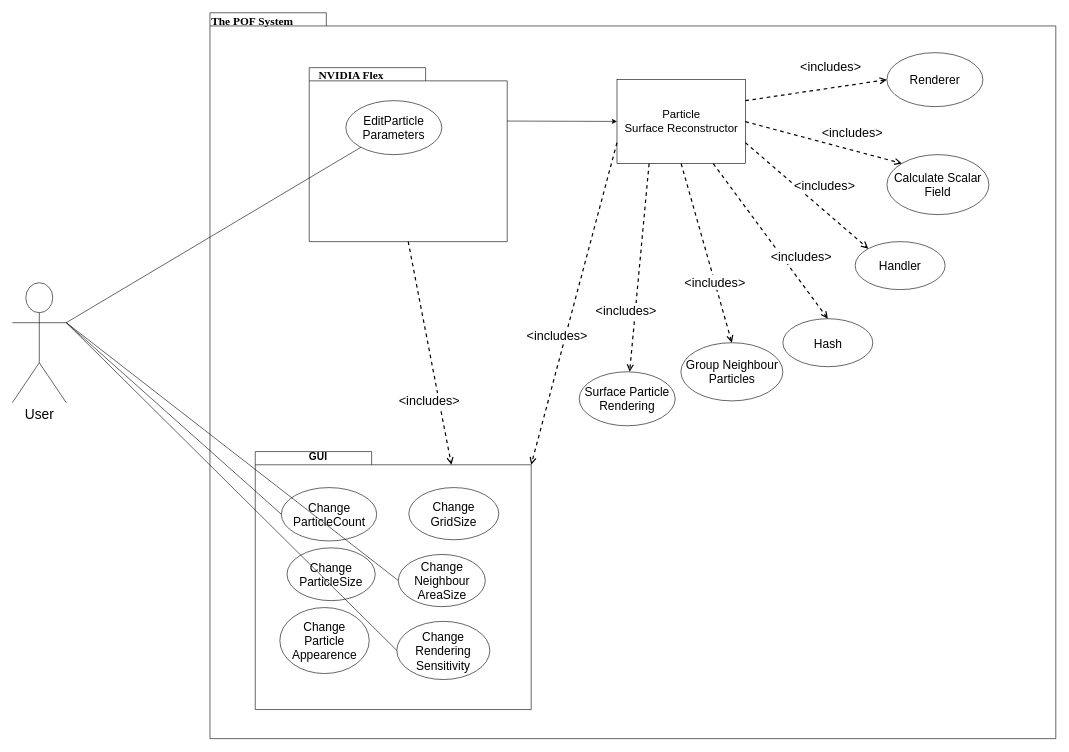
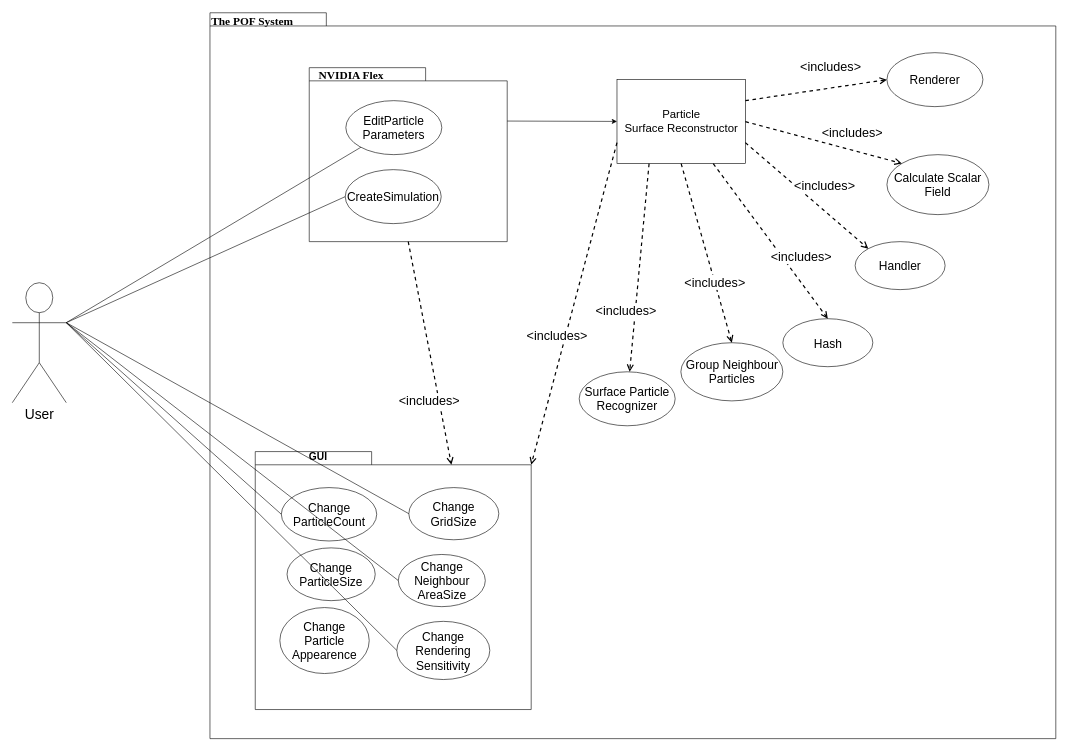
  <mxCell id="0" />
  <mxCell id="1" parent="0" />
  <mxCell id="2" value="" style="shape=folder;fontStyle=1;spacingTop=10;tabWidth=194;tabHeight=22;tabPosition=left;html=1;rounded=0;shadow=0;comic=0;labelBackgroundColor=none;strokeWidth=1;fillColor=none;fontFamily=Verdana;fontSize=10;align=center;" parent="1" vertex="1"><mxGeometry x="349.5" y="20.5" width="1410" height="1210" as="geometry" /></mxCell>
  <mxCell id="3" value="&lt;b style=&quot;font-size: 19px;&quot;&gt;&lt;font face=&quot;Times New Roman&quot; style=&quot;font-size: 19px;&quot;&gt;The POF System&lt;/font&gt;&lt;/b&gt;" style="text;html=1;align=left;verticalAlign=top;spacingTop=-4;fontSize=19;fontFamily=Verdana" parent="1" vertex="1"><mxGeometry x="349.5" y="20.5" width="151" height="20" as="geometry" /></mxCell>
  <mxCell id="4" value="User&lt;br style=&quot;font-size: 23px;&quot;&gt;" style="shape=umlActor;verticalLabelPosition=bottom;labelBackgroundColor=#ffffff;verticalAlign=top;html=1;outlineConnect=0;fontSize=23;fontStyle=0" parent="1" vertex="1"><mxGeometry x="20" y="470.5" width="90" height="200" as="geometry" /></mxCell>
  <mxCell id="5" value="" style="endArrow=classic;html=1;exitX=0;exitY=0;exitDx=330;exitDy=89;exitPerimeter=0;" parent="1" source="20" target="6" edge="1"><mxGeometry width="50" height="50" relative="1" as="geometry"><mxPoint x="661" y="264" as="sourcePoint" /><mxPoint x="925" y="622" as="targetPoint" /></mxGeometry></mxCell>
  <mxCell id="6" value="&lt;font style=&quot;font-size: 19px&quot;&gt;Particle&lt;br&gt;Surface Reconstructor&lt;/font&gt;" style="html=1;" parent="1" vertex="1"><mxGeometry x="1028" y="132" width="214" height="140" as="geometry" /></mxCell>
  <mxCell id="7" value="&lt;font style=&quot;font-size: 20px&quot;&gt;Calculate Scalar Field&lt;/font&gt;" style="ellipse;whiteSpace=wrap;html=1;" parent="1" vertex="1"><mxGeometry x="1478" y="257" width="170" height="100" as="geometry" /></mxCell>
  <mxCell id="8" value="&lt;font style=&quot;font-size: 20px&quot;&gt;Handler&lt;/font&gt;" style="ellipse;whiteSpace=wrap;html=1;" parent="1" vertex="1"><mxGeometry x="1425" y="402" width="150" height="80" as="geometry" /></mxCell>
- <mxCell id="9" value="&lt;font style=&quot;font-size: 20px&quot;&gt;Surface Particle Rendering&lt;/font&gt;" style="ellipse;whiteSpace=wrap;html=1;" parent="1" vertex="1"><mxGeometry x="965" y="619" width="160" height="90" as="geometry" /></mxCell>
+ <mxCell id="9" value="&lt;font style=&quot;font-size: 20px&quot;&gt;Surface Particle Recognizer&lt;/font&gt;" style="ellipse;whiteSpace=wrap;html=1;" parent="1" vertex="1"><mxGeometry x="965" y="619" width="160" height="90" as="geometry" /></mxCell>
  <mxCell id="10" value="&lt;span style=&quot;font-size: 20px&quot;&gt;Renderer&lt;/span&gt;" style="ellipse;whiteSpace=wrap;html=1;" parent="1" vertex="1"><mxGeometry x="1478" y="87" width="160" height="90" as="geometry" /></mxCell>
  <mxCell id="11" value="&lt;font style=&quot;font-size: 20px&quot;&gt;Group Neighbour Particles&lt;/font&gt;" style="ellipse;whiteSpace=wrap;html=1;" parent="1" vertex="1"><mxGeometry x="1134.5" y="570.5" width="170" height="97" as="geometry" /></mxCell>
  <mxCell id="12" value="" style="shape=folder;fontStyle=1;spacingTop=10;tabWidth=194;tabHeight=22;tabPosition=left;html=1;rounded=0;shadow=0;comic=0;labelBackgroundColor=none;strokeWidth=1;fillColor=none;fontFamily=Verdana;fontSize=10;align=center;" parent="1" vertex="1"><mxGeometry x="425" y="752" width="460" height="430" as="geometry" /></mxCell>
  <mxCell id="13" value="&lt;b style=&quot;font-size: 17px&quot;&gt;GUI&lt;/b&gt;" style="text;html=1;strokeColor=none;fillColor=none;align=center;verticalAlign=middle;whiteSpace=wrap;rounded=0;fontSize=17;" parent="1" vertex="1"><mxGeometry x="445" y="752" width="170" height="20" as="geometry" /></mxCell>
  <mxCell id="14" value="&lt;font style=&quot;font-size: 20px&quot;&gt;Change&lt;br&gt;ParticleCount&lt;/font&gt;" style="ellipse;whiteSpace=wrap;html=1;" parent="1" vertex="1"><mxGeometry x="468.5" y="812" width="159" height="89" as="geometry" /></mxCell>
  <mxCell id="15" value="&lt;font style=&quot;font-size: 20px&quot;&gt;Change&lt;br&gt;ParticleSize&lt;/font&gt;" style="ellipse;whiteSpace=wrap;html=1;" parent="1" vertex="1"><mxGeometry x="478" y="912.5" width="147" height="88" as="geometry" /></mxCell>
  <mxCell id="16" value="&lt;font style=&quot;font-size: 20px&quot;&gt;Change&lt;br&gt;Particle&lt;br&gt;Appearence&lt;/font&gt;" style="ellipse;whiteSpace=wrap;html=1;" parent="1" vertex="1"><mxGeometry x="466" y="1012" width="149" height="110" as="geometry" /></mxCell>
  <mxCell id="17" value="&lt;font style=&quot;font-size: 20px&quot;&gt;Change&lt;br&gt;GridSize&lt;br&gt;&lt;/font&gt;" style="ellipse;whiteSpace=wrap;html=1;" parent="1" vertex="1"><mxGeometry x="681" y="812" width="150" height="87" as="geometry" /></mxCell>
  <mxCell id="18" value="&lt;font style=&quot;font-size: 20px&quot;&gt;Change&lt;br&gt;Neighbour&lt;br&gt;AreaSize&lt;br&gt;&lt;/font&gt;" style="ellipse;whiteSpace=wrap;html=1;" parent="1" vertex="1"><mxGeometry x="663.5" y="923.5" width="145" height="87" as="geometry" /></mxCell>
  <mxCell id="19" value="&lt;font style=&quot;font-size: 20px&quot;&gt;Change&lt;br&gt;Rendering&lt;br&gt;Sensitivity&lt;br&gt;&lt;/font&gt;" style="ellipse;whiteSpace=wrap;html=1;" parent="1" vertex="1"><mxGeometry x="661" y="1035" width="155" height="97" as="geometry" /></mxCell>
  <mxCell id="20" value="" style="shape=folder;fontStyle=1;spacingTop=10;tabWidth=194;tabHeight=22;tabPosition=left;html=1;rounded=0;shadow=0;comic=0;labelBackgroundColor=none;strokeWidth=1;fillColor=none;fontFamily=Verdana;fontSize=10;align=center;" parent="1" vertex="1"><mxGeometry x="515" y="112" width="330" height="290" as="geometry" /></mxCell>
+ <mxCell id="21" value="&lt;font style=&quot;font-size: 20px&quot;&gt;CreateSimulation&lt;/font&gt;" style="ellipse;whiteSpace=wrap;html=1;" parent="1" vertex="1"><mxGeometry x="575" y="282" width="160" height="90" as="geometry" /></mxCell>
  <mxCell id="22" value="&lt;font style=&quot;font-size: 20px&quot;&gt;EditParticle&lt;br&gt;Parameters&lt;/font&gt;" style="ellipse;whiteSpace=wrap;html=1;" parent="1" vertex="1"><mxGeometry x="576" y="167" width="160" height="90" as="geometry" /></mxCell>
  <mxCell id="23" value="&lt;b style=&quot;font-size: 19px&quot;&gt;&lt;font face=&quot;Times New Roman&quot; style=&quot;font-size: 19px&quot;&gt;NVIDIA Flex&lt;/font&gt;&lt;/b&gt;" style="text;html=1;align=left;verticalAlign=top;spacingTop=-4;fontSize=19;fontFamily=Verdana" parent="1" vertex="1"><mxGeometry x="529" y="112" width="151" height="20" as="geometry" /></mxCell>
  <mxCell id="24" value="" style="endArrow=none;html=1;fontSize=19;entryX=0;entryY=0.5;entryDx=0;entryDy=0;exitX=1;exitY=0.333;exitDx=0;exitDy=0;exitPerimeter=0;" parent="1" source="4" target="14" edge="1"><mxGeometry width="50" height="50" relative="1" as="geometry"><mxPoint x="115" y="822" as="sourcePoint" /><mxPoint x="165" y="772" as="targetPoint" /></mxGeometry></mxCell>
+ <mxCell id="25" value="" style="endArrow=none;html=1;fontSize=19;entryX=0;entryY=0.5;entryDx=0;entryDy=0;exitX=1;exitY=0.333;exitDx=0;exitDy=0;exitPerimeter=0;" parent="1" source="4" target="17" edge="1"><mxGeometry width="50" height="50" relative="1" as="geometry"><mxPoint x="-205" y="727.167" as="sourcePoint" /><mxPoint x="152" y="1062" as="targetPoint" /></mxGeometry></mxCell>
  <mxCell id="26" value="" style="endArrow=none;html=1;fontSize=19;entryX=0;entryY=0.5;entryDx=0;entryDy=0;exitX=1;exitY=0.333;exitDx=0;exitDy=0;exitPerimeter=0;" parent="1" source="4" target="18" edge="1"><mxGeometry width="50" height="50" relative="1" as="geometry"><mxPoint x="-247" y="767.667" as="sourcePoint" /><mxPoint x="110" y="1102.5" as="targetPoint" /></mxGeometry></mxCell>
  <mxCell id="27" value="" style="endArrow=none;html=1;fontSize=19;entryX=0;entryY=0.5;entryDx=0;entryDy=0;exitX=1;exitY=0.333;exitDx=0;exitDy=0;exitPerimeter=0;" parent="1" source="4" target="19" edge="1"><mxGeometry width="50" height="50" relative="1" as="geometry"><mxPoint x="-165" y="727.167" as="sourcePoint" /><mxPoint x="192" y="1062" as="targetPoint" /></mxGeometry></mxCell>
+ <mxCell id="28" value="" style="endArrow=none;html=1;fontSize=19;entryX=0;entryY=0.5;entryDx=0;entryDy=0;exitX=1;exitY=0.333;exitDx=0;exitDy=0;exitPerimeter=0;" parent="1" source="4" target="21" edge="1"><mxGeometry width="50" height="50" relative="1" as="geometry"><mxPoint x="0.5" y="262.667" as="sourcePoint" /><mxPoint x="551.5" y="581" as="targetPoint" /></mxGeometry></mxCell>
  <mxCell id="29" value="" style="endArrow=none;html=1;fontSize=19;exitX=1;exitY=0.333;exitDx=0;exitDy=0;exitPerimeter=0;" parent="1" source="4" target="22" edge="1"><mxGeometry width="50" height="50" relative="1" as="geometry"><mxPoint x="-106" y="247.167" as="sourcePoint" /><mxPoint x="445" y="565.5" as="targetPoint" /></mxGeometry></mxCell>
  <mxCell id="30" value="&lt;font style=&quot;font-size: 20px&quot;&gt;Hash&lt;/font&gt;" style="ellipse;whiteSpace=wrap;html=1;" parent="1" vertex="1"><mxGeometry x="1304.5" y="530.5" width="150" height="80" as="geometry" /></mxCell>
  <mxCell id="31" value="&lt;font style=&quot;font-size: 21px;&quot;&gt;&amp;lt;includes&amp;gt;&lt;/font&gt;" style="html=1;verticalAlign=bottom;endArrow=open;dashed=1;endSize=8;entryX=0;entryY=0;entryDx=327;entryDy=22;exitX=0.5;exitY=1;exitDx=0;exitDy=0;exitPerimeter=0;strokeWidth=2;fontSize=21;entryPerimeter=0;" edge="1" parent="1" source="20" target="12"><mxGeometry x="0.486" y="-19" relative="1" as="geometry"><mxPoint x="645" y="642" as="sourcePoint" /><mxPoint x="725" y="642" as="targetPoint" /><mxPoint as="offset" /></mxGeometry></mxCell>
  <mxCell id="32" value="&lt;font style=&quot;font-size: 21px;&quot;&gt;&amp;lt;includes&amp;gt;&lt;/font&gt;" style="html=1;verticalAlign=bottom;endArrow=open;dashed=1;endSize=8;entryX=0;entryY=0;entryDx=460;entryDy=22;exitX=0;exitY=0.75;exitDx=0;exitDy=0;strokeWidth=2;fontSize=21;shadow=0;entryPerimeter=0;" edge="1" parent="1" source="6" target="12"><mxGeometry x="0.264" y="-10" relative="1" as="geometry"><mxPoint x="915" y="258.5" as="sourcePoint" /><mxPoint x="987" y="630.5" as="targetPoint" /><mxPoint as="offset" /></mxGeometry></mxCell>
  <mxCell id="33" value="&lt;font style=&quot;font-size: 21px;&quot;&gt;&amp;lt;includes&amp;gt;&lt;/font&gt;" style="html=1;verticalAlign=bottom;endArrow=open;dashed=1;endSize=8;strokeWidth=2;fontSize=21;exitX=0.25;exitY=1;exitDx=0;exitDy=0;" edge="1" parent="1" source="6" target="9"><mxGeometry x="0.506" y="-14" relative="1" as="geometry"><mxPoint x="1054.5" y="272" as="sourcePoint" /><mxPoint x="1126.5" y="644" as="targetPoint" /><mxPoint as="offset" /></mxGeometry></mxCell>
  <mxCell id="34" value="&lt;font style=&quot;font-size: 21px;&quot;&gt;&amp;lt;includes&amp;gt;&lt;/font&gt;" style="html=1;verticalAlign=bottom;endArrow=open;dashed=1;endSize=8;entryX=0.5;entryY=0;entryDx=0;entryDy=0;exitX=0.5;exitY=1;exitDx=0;exitDy=0;strokeWidth=2;fontSize=21;" edge="1" parent="1" source="6" target="11"><mxGeometry x="0.418" y="-4" relative="1" as="geometry"><mxPoint x="1185" y="307" as="sourcePoint" /><mxPoint x="1257" y="679" as="targetPoint" /><mxPoint as="offset" /></mxGeometry></mxCell>
  <mxCell id="35" value="&lt;font style=&quot;font-size: 21px;&quot;&gt;&amp;lt;includes&amp;gt;&lt;/font&gt;" style="html=1;verticalAlign=bottom;endArrow=open;dashed=1;endSize=8;entryX=0.5;entryY=0;entryDx=0;entryDy=0;exitX=0.75;exitY=1;exitDx=0;exitDy=0;strokeWidth=2;fontSize=21;" edge="1" parent="1" source="6" target="30"><mxGeometry x="0.393" y="17" relative="1" as="geometry"><mxPoint x="1285" y="267.5" as="sourcePoint" /><mxPoint x="1357" y="639.5" as="targetPoint" /><mxPoint as="offset" /></mxGeometry></mxCell>
  <mxCell id="36" value="&lt;font style=&quot;font-size: 21px;&quot;&gt;&amp;lt;includes&amp;gt;&lt;/font&gt;" style="html=1;verticalAlign=bottom;endArrow=open;dashed=1;endSize=8;entryX=0;entryY=0.5;entryDx=0;entryDy=0;exitX=1;exitY=0.25;exitDx=0;exitDy=0;strokeWidth=2;fontSize=21;" edge="1" parent="1" source="6" target="10"><mxGeometry x="0.222" y="21" relative="1" as="geometry"><mxPoint x="1353" y="202" as="sourcePoint" /><mxPoint x="1425" y="574" as="targetPoint" /><mxPoint x="1" as="offset" /></mxGeometry></mxCell>
  <mxCell id="37" value="&lt;font style=&quot;font-size: 21px;&quot;&gt;&amp;lt;includes&amp;gt;&lt;/font&gt;" style="html=1;verticalAlign=bottom;endArrow=open;dashed=1;endSize=8;entryX=0;entryY=0;entryDx=0;entryDy=0;exitX=1;exitY=0.5;exitDx=0;exitDy=0;strokeWidth=2;fontSize=21;" edge="1" parent="1" source="6" target="7"><mxGeometry x="0.337" y="14" relative="1" as="geometry"><mxPoint x="1315" y="253.5" as="sourcePoint" /><mxPoint x="1387" y="625.5" as="targetPoint" /><mxPoint as="offset" /></mxGeometry></mxCell>
  <mxCell id="38" value="&lt;font style=&quot;font-size: 21px;&quot;&gt;&amp;lt;includes&amp;gt;&lt;/font&gt;" style="html=1;verticalAlign=bottom;endArrow=open;dashed=1;endSize=8;entryX=0;entryY=0;entryDx=0;entryDy=0;exitX=1;exitY=0.75;exitDx=0;exitDy=0;strokeWidth=2;fontSize=21;" edge="1" parent="1" source="6" target="8"><mxGeometry x="0.16" y="20" relative="1" as="geometry"><mxPoint x="1315" y="282" as="sourcePoint" /><mxPoint x="1387" y="654" as="targetPoint" /><mxPoint as="offset" /></mxGeometry></mxCell>
